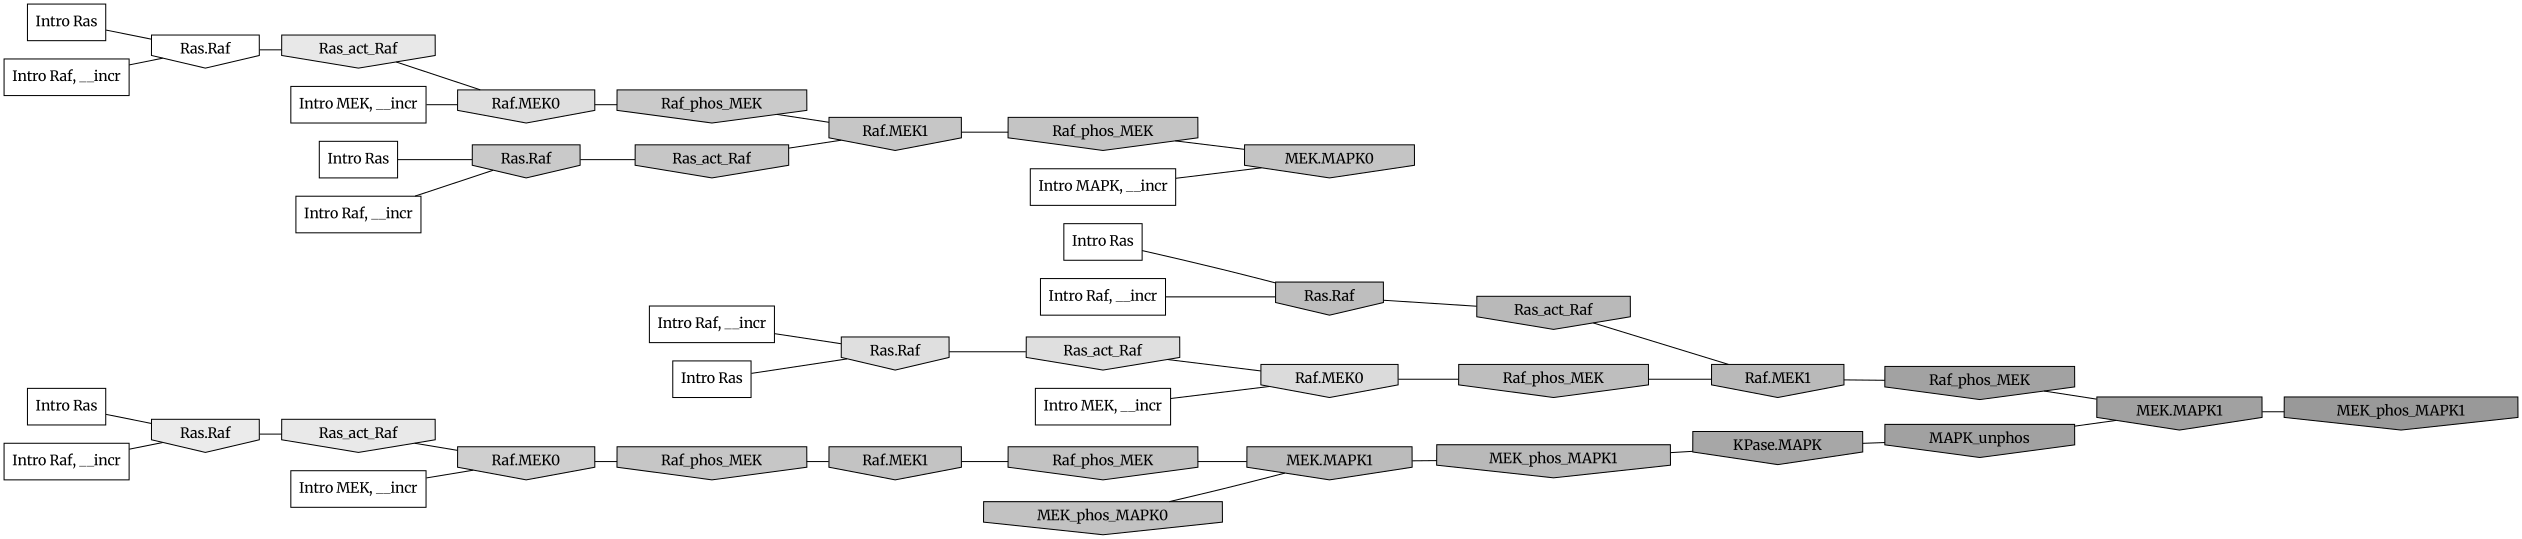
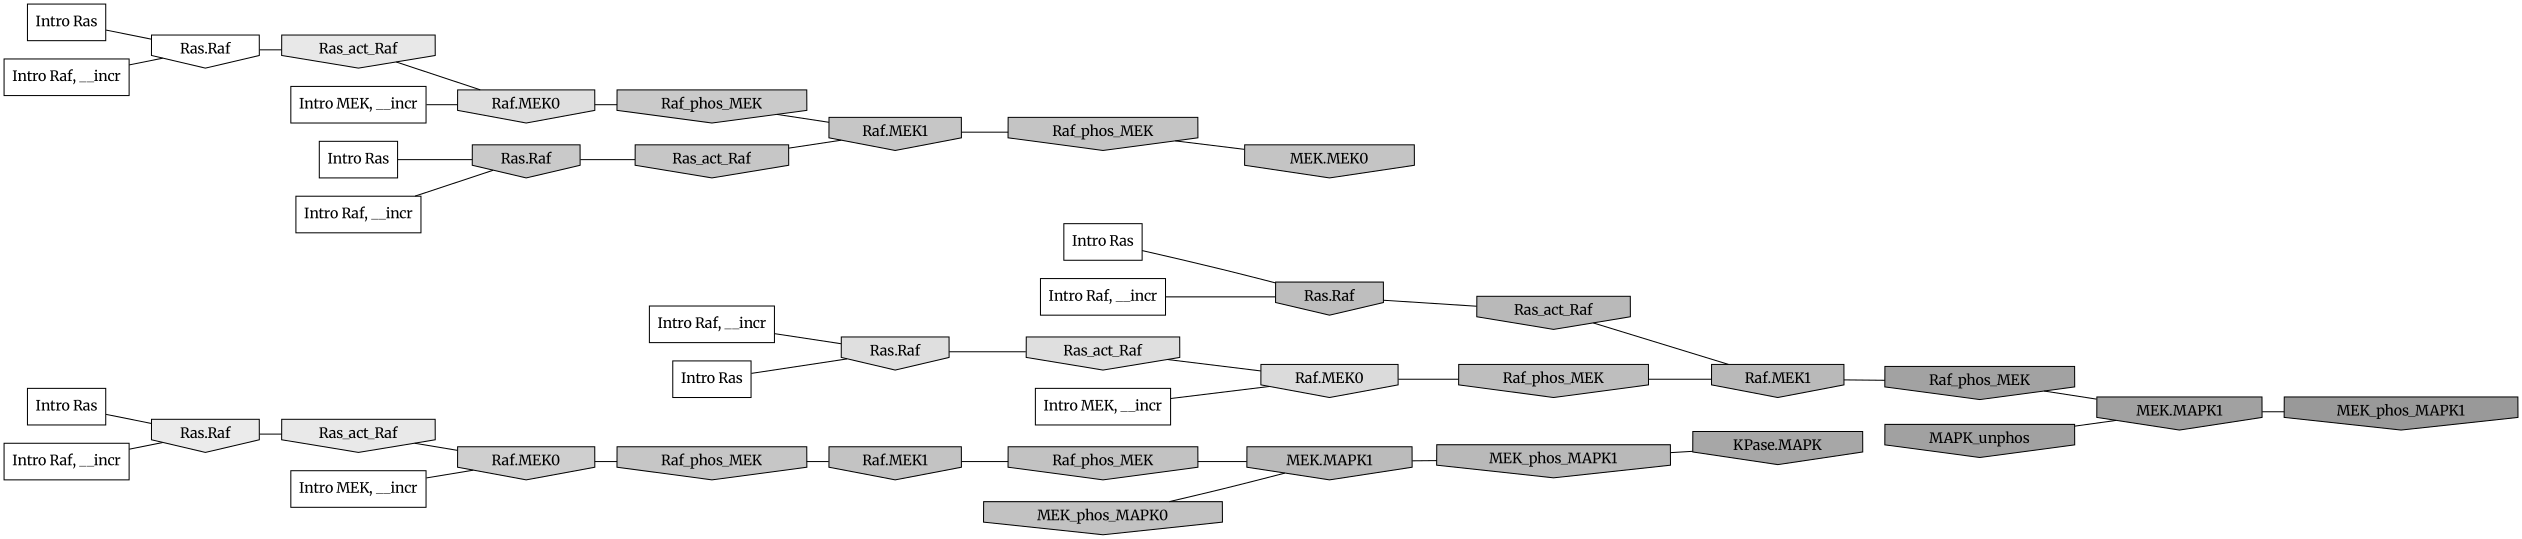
  digraph {
    fontname=Merriweather
    rankdir=LR
    ranksep=0.30
    node [fillcolor="0.000 0.000 1.000" fontname=Merriweather shape=invhouse style=filled]
    edge [color="0.000 0.000 0.000" dir=none fontname=Merriweather]
    n1 [label="Intro Ras" shape=rectangle]
    n2 [fillcolor="0.000 0.000 0.875" label="Ras.Raf"]
    n3 [fillcolor="0.000 0.000 0.872" label=Ras_act_Raf]
    n4 [label="Intro Ras" shape=rectangle]
    n5 [fillcolor="0.000 0.000 0.746" label="Ras.Raf"]
    n6 [fillcolor="0.000 0.000 0.723" label=Ras_act_Raf]
    n7 [label="Intro Ras" shape=rectangle]
    n8 [label="Ras.Raf"]
    n9 [fillcolor="0.000 0.000 0.907" label=Ras_act_Raf]
    n10 [label="Intro Ras" shape=rectangle]
    n11 [fillcolor="0.000 0.000 0.789" label="Ras.Raf"]
    n12 [fillcolor="0.000 0.000 0.774" label=Ras_act_Raf]
    n13 [label="Intro Ras" shape=rectangle]
    n14 [fillcolor="0.000 0.000 0.918" label="Ras.Raf"]
    n15 [fillcolor="0.000 0.000 0.914" label=Ras_act_Raf]
    n16 [label="Intro Raf, __incr" shape=rectangle]
    n17 [label="Intro Raf, __incr" shape=rectangle]
    n18 [label="Intro Raf, __incr" shape=rectangle]
    n19 [label="Intro Raf, __incr" shape=rectangle]
    n20 [label="Intro Raf, __incr" shape=rectangle]
    n21 [label="Intro MEK, __incr" shape=rectangle]
    n22 [fillcolor="0.000 0.000 0.858" label="Raf.MEK0"]
    n23 [fillcolor="0.000 0.000 0.743" label=Raf_phos_MEK]
    n24 [label="Intro MEK, __incr" shape=rectangle]
    n25 [fillcolor="0.000 0.000 0.810" label="Raf.MEK0"]
    n26 [fillcolor="0.000 0.000 0.774" label=Raf_phos_MEK]
    n27 [label="Intro MEK, __incr" shape=rectangle]
    n28 [fillcolor="0.000 0.000 0.874" label="Raf.MEK0"]
    n29 [fillcolor="0.000 0.000 0.792" label=Raf_phos_MEK]
-   n30 [label="Intro MAPK, __incr" shape=rectangle]
-   n31 [fillcolor="0.000 0.000 0.769" label="MEK.MAPK0"]
+   n31 [fillcolor="0.000 0.000 0.769" label="MEK.MEK0"]
    n32 [fillcolor="0.000 0.000 0.656" label="KPase.MAPK"]
    n33 [fillcolor="0.000 0.000 0.630" label=MAPK_unphos]
    n34 [fillcolor="0.000 0.000 0.774" label="Raf.MEK1"]
    n35 [fillcolor="0.000 0.000 0.723" label="Raf.MEK1"]
    n36 [fillcolor="0.000 0.000 0.763" label="Raf.MEK1"]
    n37 [fillcolor="0.000 0.000 0.769" label=Raf_phos_MEK]
    n38 [fillcolor="0.000 0.000 0.761" label=Raf_phos_MEK]
    n39 [fillcolor="0.000 0.000 0.758" label=MEK_phos_MAPK0]
    n40 [fillcolor="0.000 0.000 0.731" label="MEK.MAPK1"]
    n41 [fillcolor="0.000 0.000 0.723" label=MEK_phos_MAPK1]
    n42 [fillcolor="0.000 0.000 0.635" label=Raf_phos_MEK]
    n43 [fillcolor="0.000 0.000 0.630" label="MEK.MAPK1"]
    n44 [fillcolor="0.000 0.000 0.600" label=MEK_phos_MAPK1]
    n1 -> n2
    n2 -> n3
    n3 -> n22
    n4 -> n5
    n5 -> n6
    n6 -> n35
    n7 -> n8
    n8 -> n9
    n9 -> n28
    n10 -> n11
    n11 -> n12
    n12 -> n34
    n13 -> n14
    n14 -> n15
    n15 -> n25
    n16 -> n14
    n17 -> n8
    n18 -> n5
    n19 -> n2
    n20 -> n11
    n21 -> n22
    n22 -> n23
    n23 -> n35
    n24 -> n25
    n25 -> n26
    n26 -> n36
    n27 -> n28
    n28 -> n29
    n29 -> n34
-   n30 -> n31
-   n32 -> n33
    n33 -> n43
    n34 -> n37
    n35 -> n42
    n36 -> n38
    n37 -> n31
    n38 -> n40
    n39 -> n40
    n40 -> n41
    n41 -> n32
    n42 -> n43
    n43 -> n44
  }
